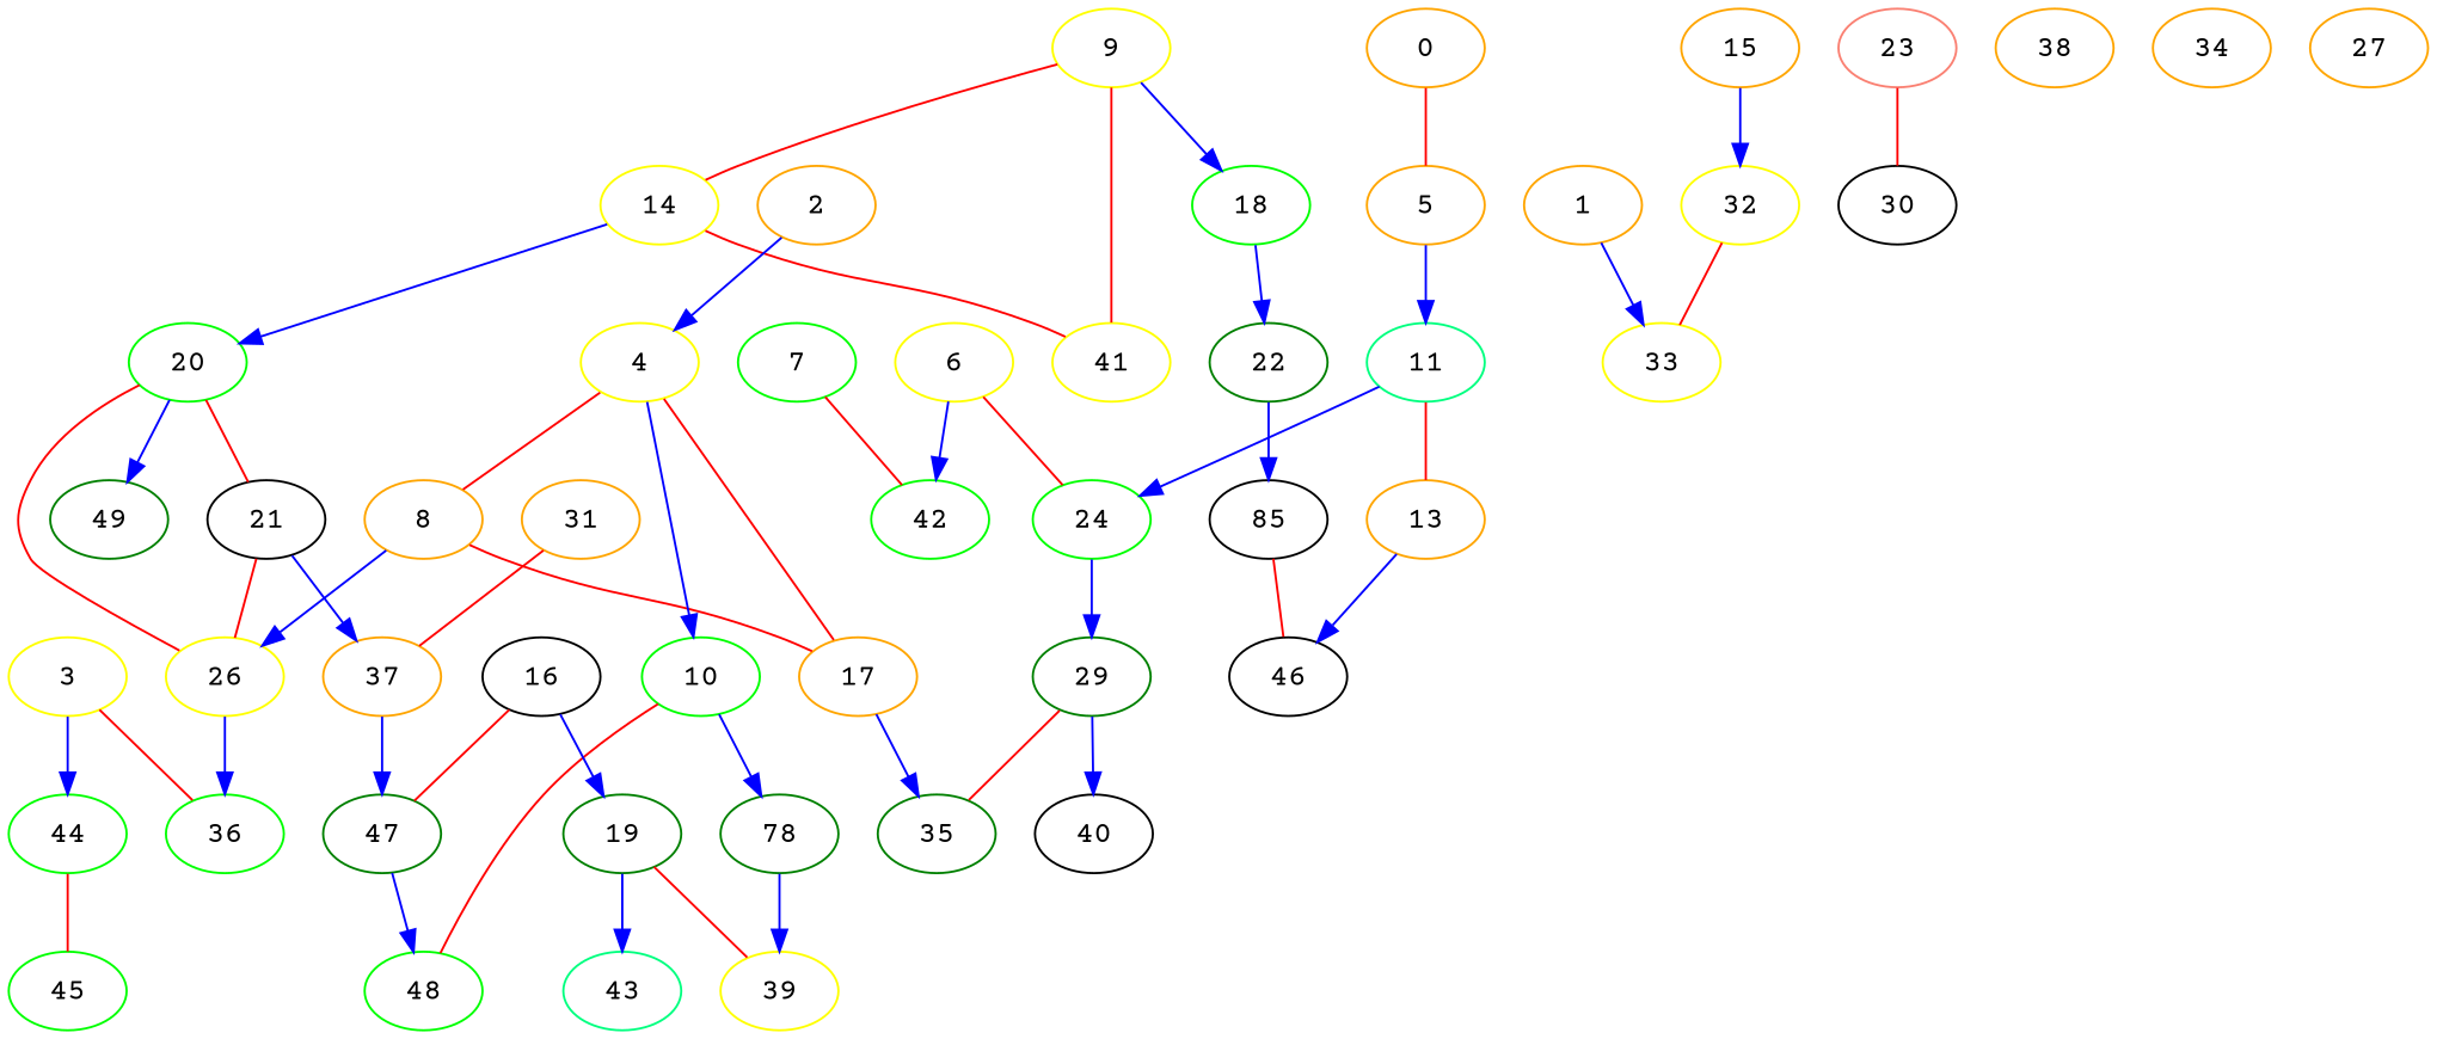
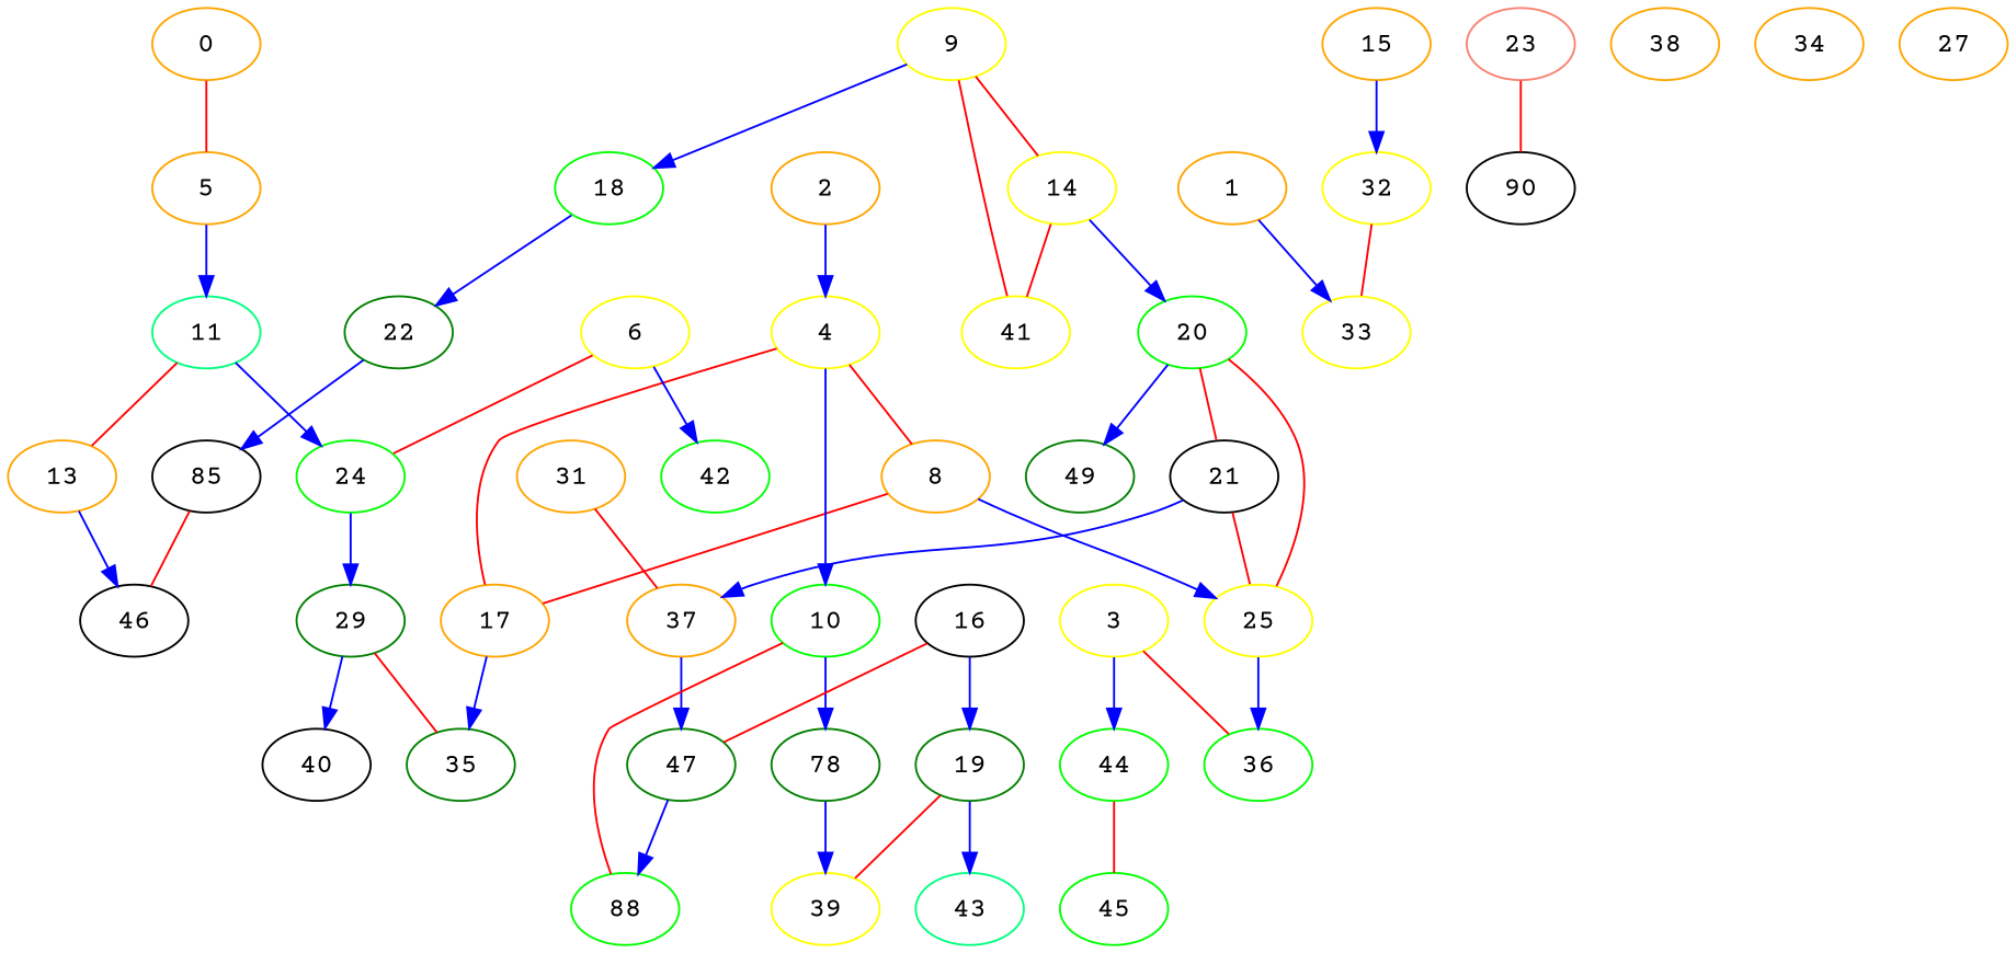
  digraph {
    fontname="Courier Prime"
    node [color="#FFA500" fontname="Courier Prime"]
    edge [color=blue fontname="Courier Prime"]
-   26 [color="#FFFF00"]
+   26 [color="#FFFF00" label=25]
    21 [color=""]
    37
    17
    8
    13
    1
    0
    5
    4 [color="#FFFF00"]
    31
    3 [color="#FFFF00"]
    36 [color="#00FF00"]
    6 [color="#FFFF00"]
    24 [color="#00FF00"]
    14 [color="#FFFF00"]
    41 [color="#FFFF00"]
    9 [color="#FFFF00"]
    11 [color="#00FF7F"]
    33 [color="#FFFF00"]
    32 [color="#FFFF00"]
    47 [color="#008000"]
    20 [color="#00FF00"]
    42 [color="#00FF00"]
-   7 [color="#00FF00"]
    44 [color="#00FF00"]
    45 [color="#00FF00"]
    10 [color="#00FF00"]
-   48 [color="#00FF00"]
+   48 [color="#00FF00" label=88]
    19 [color="#008000"]
    39 [color="#FFFF00"]
    29 [color="#008000"]
    35 [color="#008000"]
    23 [color="#FA8072"]
-   30 [color=""]
+   30 [label=90 color=""]
    16 [color=""]
    n37 [label=85 color=""]
    46 [color=""]
    15
    2
    18 [color="#00FF00"]
    22 [color="#008000"]
    49 [color="#008000"]
    n44 [color="#008000" label=78]
    43 [color="#00FF7F"]
    40 [color=""]
    38
    34
    27
    subgraph sub_1 {
      26
      21
      37
      17
      8
      13
      1
      0
      5
      4
      31
      3
      36
      6
      24
      14
      41
      9
      11
      33
      32
      47
      20
      42
-     7
      44
      45
      10
      48
      19
      39
      29
      35
      23
      30
      16
      n37
      46
    }
    subgraph sub_2 {
      26
      21
      37
      17
      8
      13
      1
      0
      5
      4
      3
      36
      6
      24
      14
      9
      11
      33
      32
      47
      20
      42
      44
      10
      48
      19
      39
      29
      35
      16
      n37
      46
      15
      2
      18
      22
      49
      n44
      43
      40
    }
    26 -> 36
    21 -> 26 [color=red dir=none]
    21 -> 37
    37 -> 47
    17 -> 35
    8 -> 26
    8 -> 17 [color=red dir=none]
    13 -> 46
    1 -> 33
    0 -> 5 [color=red dir=none]
    5 -> 11
    4 -> 17 [color=red dir=none]
    4 -> 8 [color=red dir=none]
    4 -> 10
    31 -> 37 [color=red dir=none]
    3 -> 36 [color=red dir=none]
    3 -> 44
    6 -> 24 [color=red dir=none]
    6 -> 42
    24 -> 29
    14 -> 41 [color=red dir=none]
    14 -> 20
    9 -> 14 [color=red dir=none]
    9 -> 41 [color=red dir=none]
    9 -> 18
    11 -> 13 [color=red dir=none]
    11 -> 24
    32 -> 33 [color=red dir=none]
    47 -> 48
    20 -> 26 [color=red dir=none]
    20 -> 21 [color=red dir=none]
    20 -> 49
-   7 -> 42 [color=red dir=none]
    44 -> 45 [color=red dir=none]
    10 -> 48 [color=red dir=none]
    10 -> n44
    19 -> 39 [color=red dir=none]
    19 -> 43
    29 -> 35 [color=red dir=none]
    29 -> 40
    23 -> 30 [color=red dir=none]
    16 -> 47 [color=red dir=none]
    16 -> 19
    n37 -> 46 [color=red dir=none]
    15 -> 32
    2 -> 4
    18 -> 22
    22 -> n37
    n44 -> 39
  }
